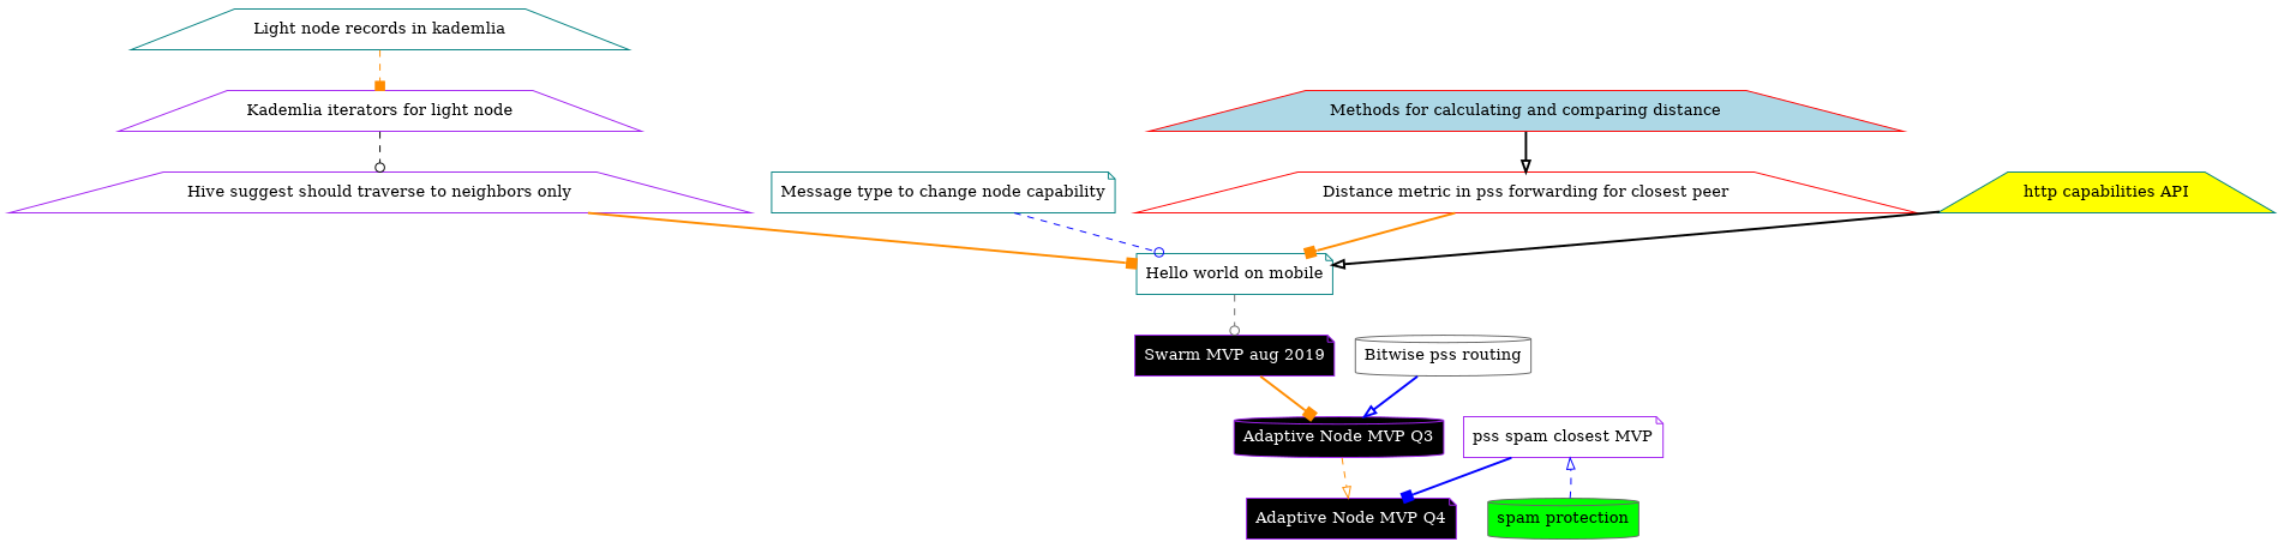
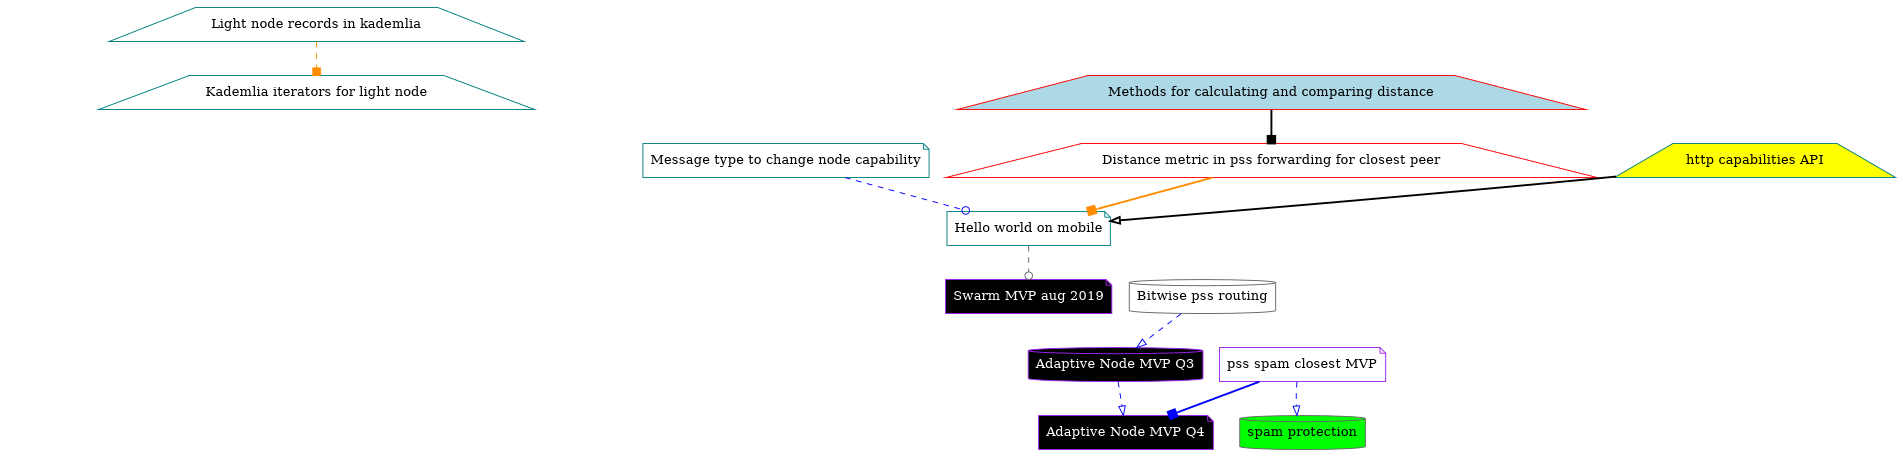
  digraph {
    node [color=purple shape=trapezium]
    edge [arrowhead=box color=blue style=dashed]
    n1 [color=teal label="Light node records in kademlia"]
-   n2 [label="Kademlia iterators for light node"]
-   n3 [label="Hive suggest should traverse to neighbors only"]
+   n2 [color=teal label="Kademlia iterators for light node"]
    n4 [color=teal label="Hello world on mobile" shape=note]
    n5 [color=teal label="Message type to change node capability" shape=note]
    n6 [fillcolor=black fontcolor=white label="Swarm MVP aug 2019" shape=note style=filled]
    n7 [color=red fillcolor=lightblue label="Methods for calculating and comparing distance" style=filled]
    n8 [color=red label="Distance metric in pss forwarding for closest peer"]
    n9 [fillcolor=black fontcolor=white label="Adaptive Node MVP Q3" shape=cylinder style=filled]
    n10 [fillcolor=black fontcolor=white label="Adaptive Node MVP Q4" shape=note style=filled]
    n11 [color=gray40 label="Bitwise pss routing" shape=cylinder]
    n12 [color=gray40 fillcolor=green label="spam protection" shape=cylinder style=filled]
    n13 [label="pss spam closest MVP" shape=note]
    n14 [color=teal fillcolor=yellow label="http capabilities API" style=filled]
    n1 -> n2 [color=darkorange]
-   n2 -> n3 [arrowhead=odot color=black]
-   n3 -> n4 [color=darkorange style=bold]
    n4 -> n6 [arrowhead=odot color=gray40]
    n5 -> n4 [arrowhead=odot]
-   n6 -> n9 [color=darkorange style=bold]
-   n7 -> n8 [arrowhead=onormal color=black style=bold]
+   n7 -> n8 [color=black style=bold]
    n8 -> n4 [color=darkorange style=bold]
-   n9 -> n10 [arrowhead=onormal color=darkorange]
-   n11 -> n9 [arrowhead=onormal style=bold]
-   n12 -> n13 [arrowhead=onormal]
+   n9 -> n10 [arrowhead=onormal]
+   n11 -> n9 [arrowhead=onormal]
+   n13 -> n12 [arrowhead=onormal]
    n13 -> n10 [style=bold]
    n14 -> n4 [arrowhead=onormal color=black style=bold]
  }
